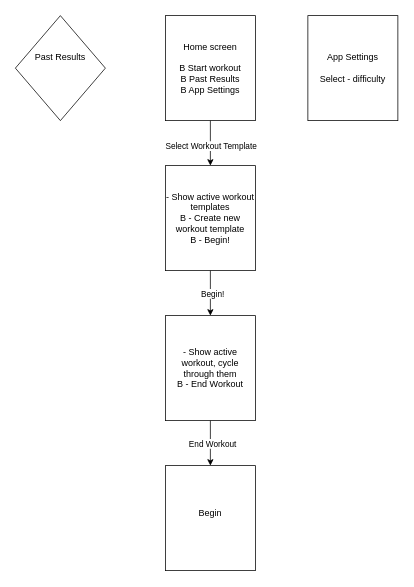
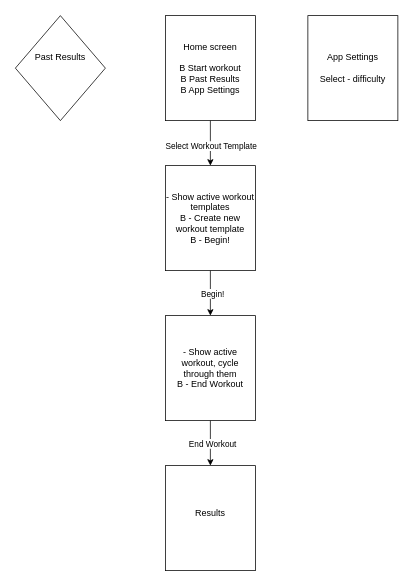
  <mxCell id="0" />
  <mxCell id="1" parent="0" />
  <mxCell id="2" value="Home screen&lt;div&gt;&lt;br&gt;&lt;div&gt;B Start workout&lt;/div&gt;&lt;div&gt;B Past Results&lt;/div&gt;&lt;div&gt;B App Settings&lt;/div&gt;&lt;/div&gt;" style="rounded=0;whiteSpace=wrap;html=1;" vertex="1" parent="1"><mxGeometry x="220" y="20" width="120" height="140" as="geometry" /></mxCell>
  <mxCell id="3" value="App Settings&lt;div&gt;&lt;br&gt;&lt;div&gt;Select - difficulty&lt;/div&gt;&lt;/div&gt;" style="rounded=0;whiteSpace=wrap;html=1;" vertex="1" parent="1"><mxGeometry x="410" y="20" width="120" height="140" as="geometry" /></mxCell>
  <mxCell id="4" value="Past Results&lt;br&gt;&lt;div&gt;&lt;br&gt;&lt;div&gt;&lt;br&gt;&lt;/div&gt;&lt;/div&gt;" style="rhombus;whiteSpace=wrap;html=1;" vertex="1" parent="1"><mxGeometry x="20" y="20" width="120" height="140" as="geometry" /></mxCell>
  <mxCell id="5" value="- Show active workout templates&lt;div&gt;B - Create new workout template&lt;/div&gt;&lt;div&gt;B - Begin!&lt;/div&gt;" style="rounded=0;whiteSpace=wrap;html=1;" vertex="1" parent="1"><mxGeometry x="220" y="220" width="120" height="140" as="geometry" /></mxCell>
  <mxCell id="6" value="" style="endArrow=classic;html=1;rounded=0;exitX=0.5;exitY=1;exitDx=0;exitDy=0;entryX=0.5;entryY=0;entryDx=0;entryDy=0;" edge="1" parent="1" source="2" target="5"><mxGeometry width="50" height="50" relative="1" as="geometry"><mxPoint x="290" y="440" as="sourcePoint" /><mxPoint x="340" y="390" as="targetPoint" /></mxGeometry></mxCell>
  <mxCell id="7" value="Select Workout Template" style="edgeLabel;html=1;align=center;verticalAlign=middle;resizable=0;points=[];" vertex="1" connectable="0" parent="6"><mxGeometry x="0.1" relative="1" as="geometry"><mxPoint as="offset" /></mxGeometry></mxCell>
  <mxCell id="8" value="" style="edgeStyle=orthogonalEdgeStyle;rounded=0;orthogonalLoop=1;jettySize=auto;html=1;entryX=0.5;entryY=0;entryDx=0;entryDy=0;exitX=0.5;exitY=1;exitDx=0;exitDy=0;" edge="1" parent="1"><mxGeometry relative="1" as="geometry"><mxPoint x="280" y="360" as="sourcePoint" /><mxPoint x="280" y="420" as="targetPoint" /><Array as="points" /></mxGeometry></mxCell>
  <mxCell id="9" value="Begin!" style="edgeLabel;html=1;align=center;verticalAlign=middle;resizable=0;points=[];" vertex="1" connectable="0" parent="8"><mxGeometry y="2" relative="1" as="geometry"><mxPoint as="offset" /></mxGeometry></mxCell>
  <mxCell id="10" value="- Show active workout, cycle through them&lt;div&gt;B - End Workout&lt;/div&gt;" style="rounded=0;whiteSpace=wrap;html=1;" vertex="1" parent="1"><mxGeometry x="220" y="420" width="120" height="140" as="geometry" /></mxCell>
  <mxCell id="11" value="" style="edgeStyle=orthogonalEdgeStyle;rounded=0;orthogonalLoop=1;jettySize=auto;html=1;entryX=0.5;entryY=0;entryDx=0;entryDy=0;exitX=0.5;exitY=1;exitDx=0;exitDy=0;" edge="1" parent="1"><mxGeometry relative="1" as="geometry"><mxPoint x="280" y="560" as="sourcePoint" /><mxPoint x="280" y="620" as="targetPoint" /><Array as="points" /></mxGeometry></mxCell>
  <mxCell id="12" value="End Workout" style="edgeLabel;html=1;align=center;verticalAlign=middle;resizable=0;points=[];" vertex="1" connectable="0" parent="11"><mxGeometry y="2" relative="1" as="geometry"><mxPoint as="offset" /></mxGeometry></mxCell>
- <mxCell id="13" value="&lt;div&gt;&lt;br&gt;&lt;/div&gt;Begin&lt;br&gt;&lt;div&gt;&lt;br&gt;&lt;div&gt;&lt;br&gt;&lt;/div&gt;&lt;/div&gt;" style="rounded=0;whiteSpace=wrap;html=1;" vertex="1" parent="1"><mxGeometry x="220" y="620" width="120" height="140" as="geometry" /></mxCell>
+ <mxCell id="13" value="&lt;div&gt;&lt;br&gt;&lt;/div&gt;Results&lt;br&gt;&lt;div&gt;&lt;br&gt;&lt;div&gt;&lt;br&gt;&lt;/div&gt;&lt;/div&gt;" style="rounded=0;whiteSpace=wrap;html=1;" vertex="1" parent="1"><mxGeometry x="220" y="620" width="120" height="140" as="geometry" /></mxCell>
